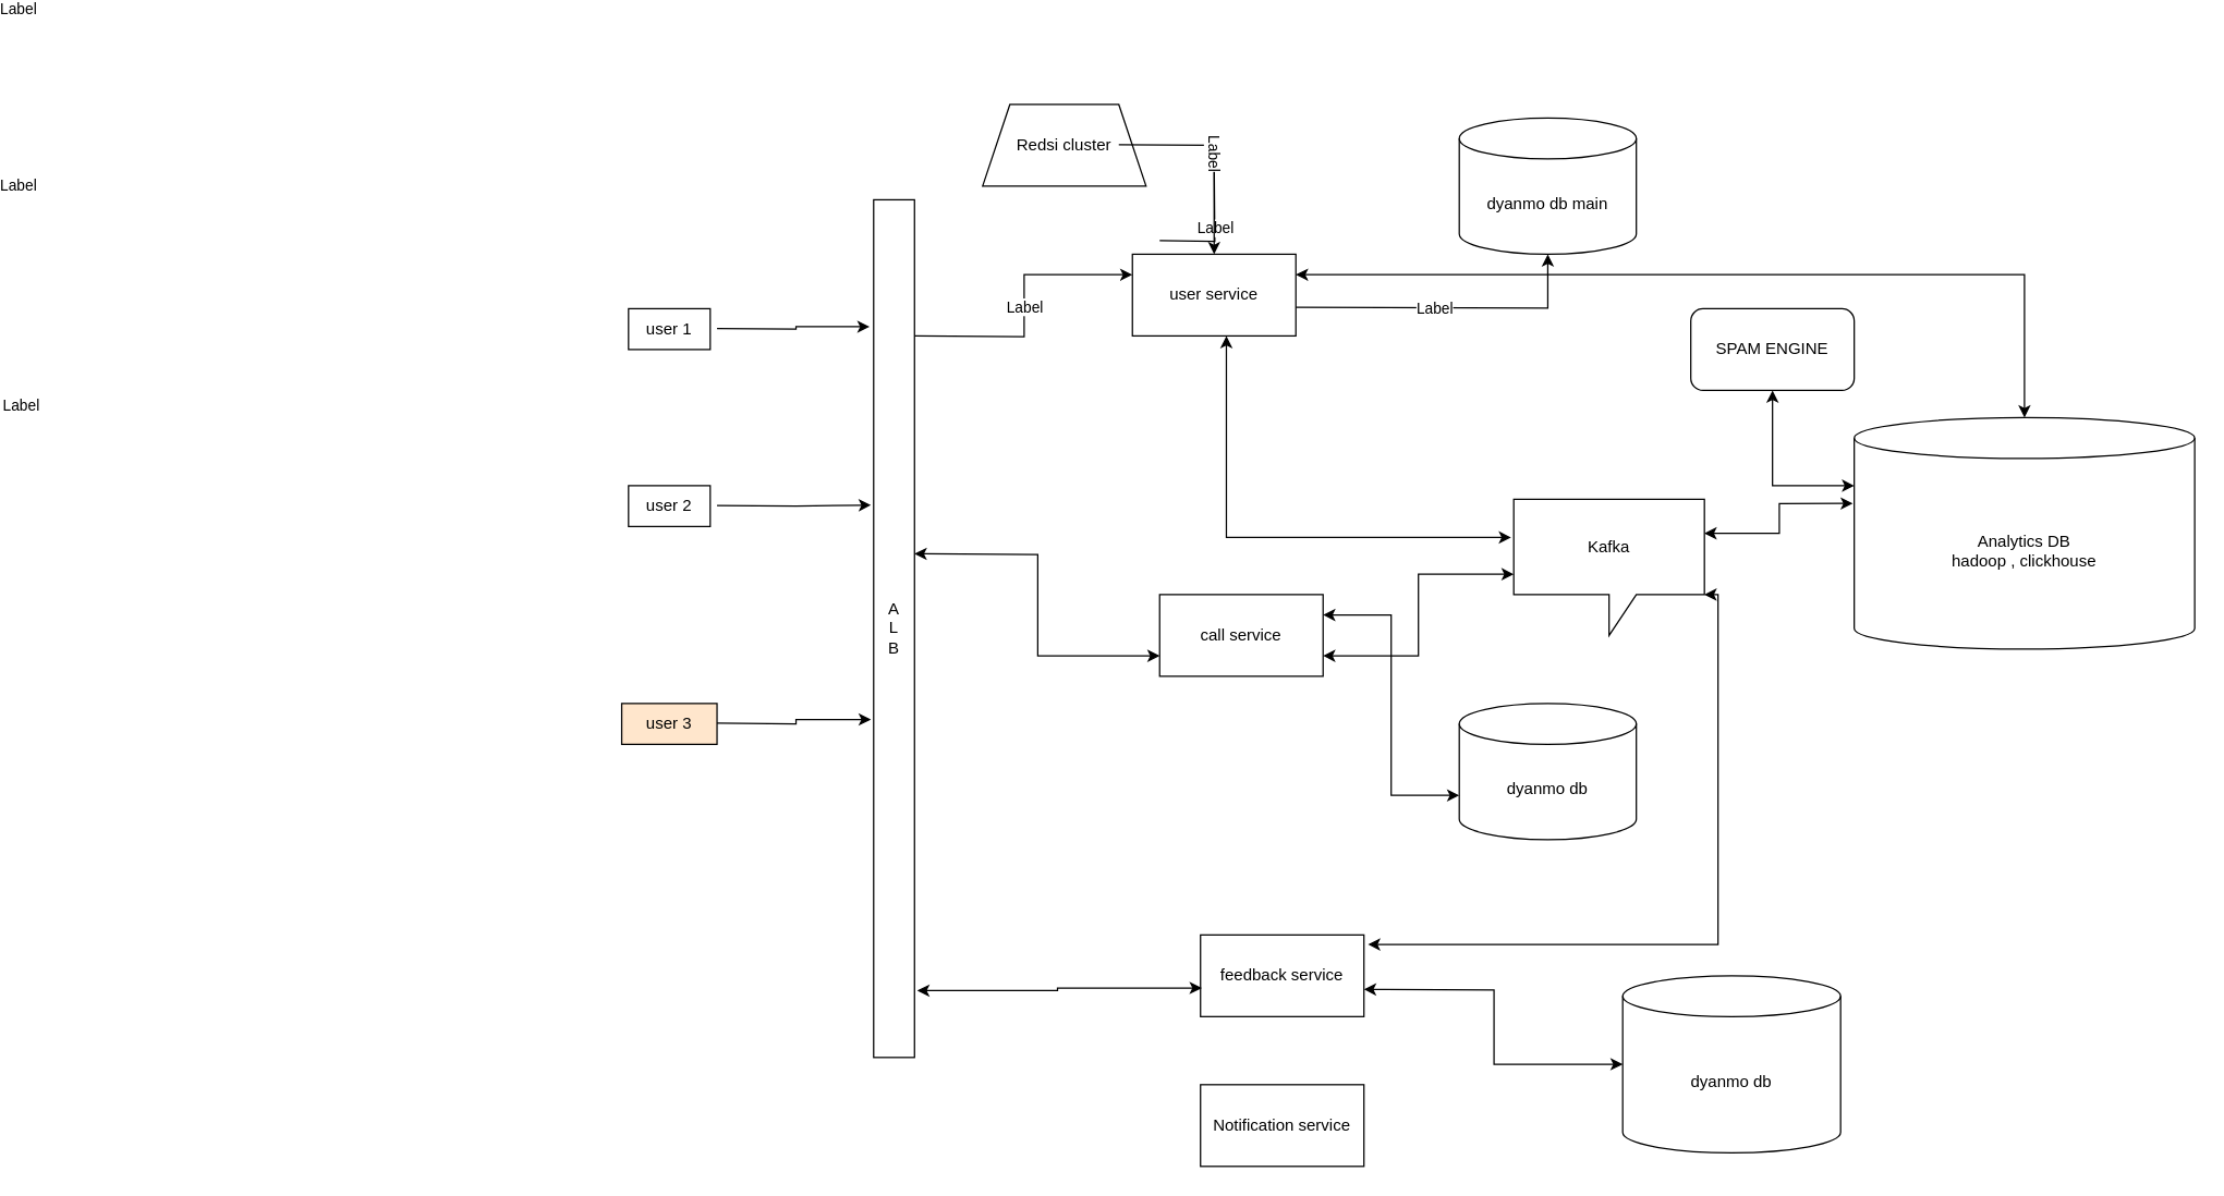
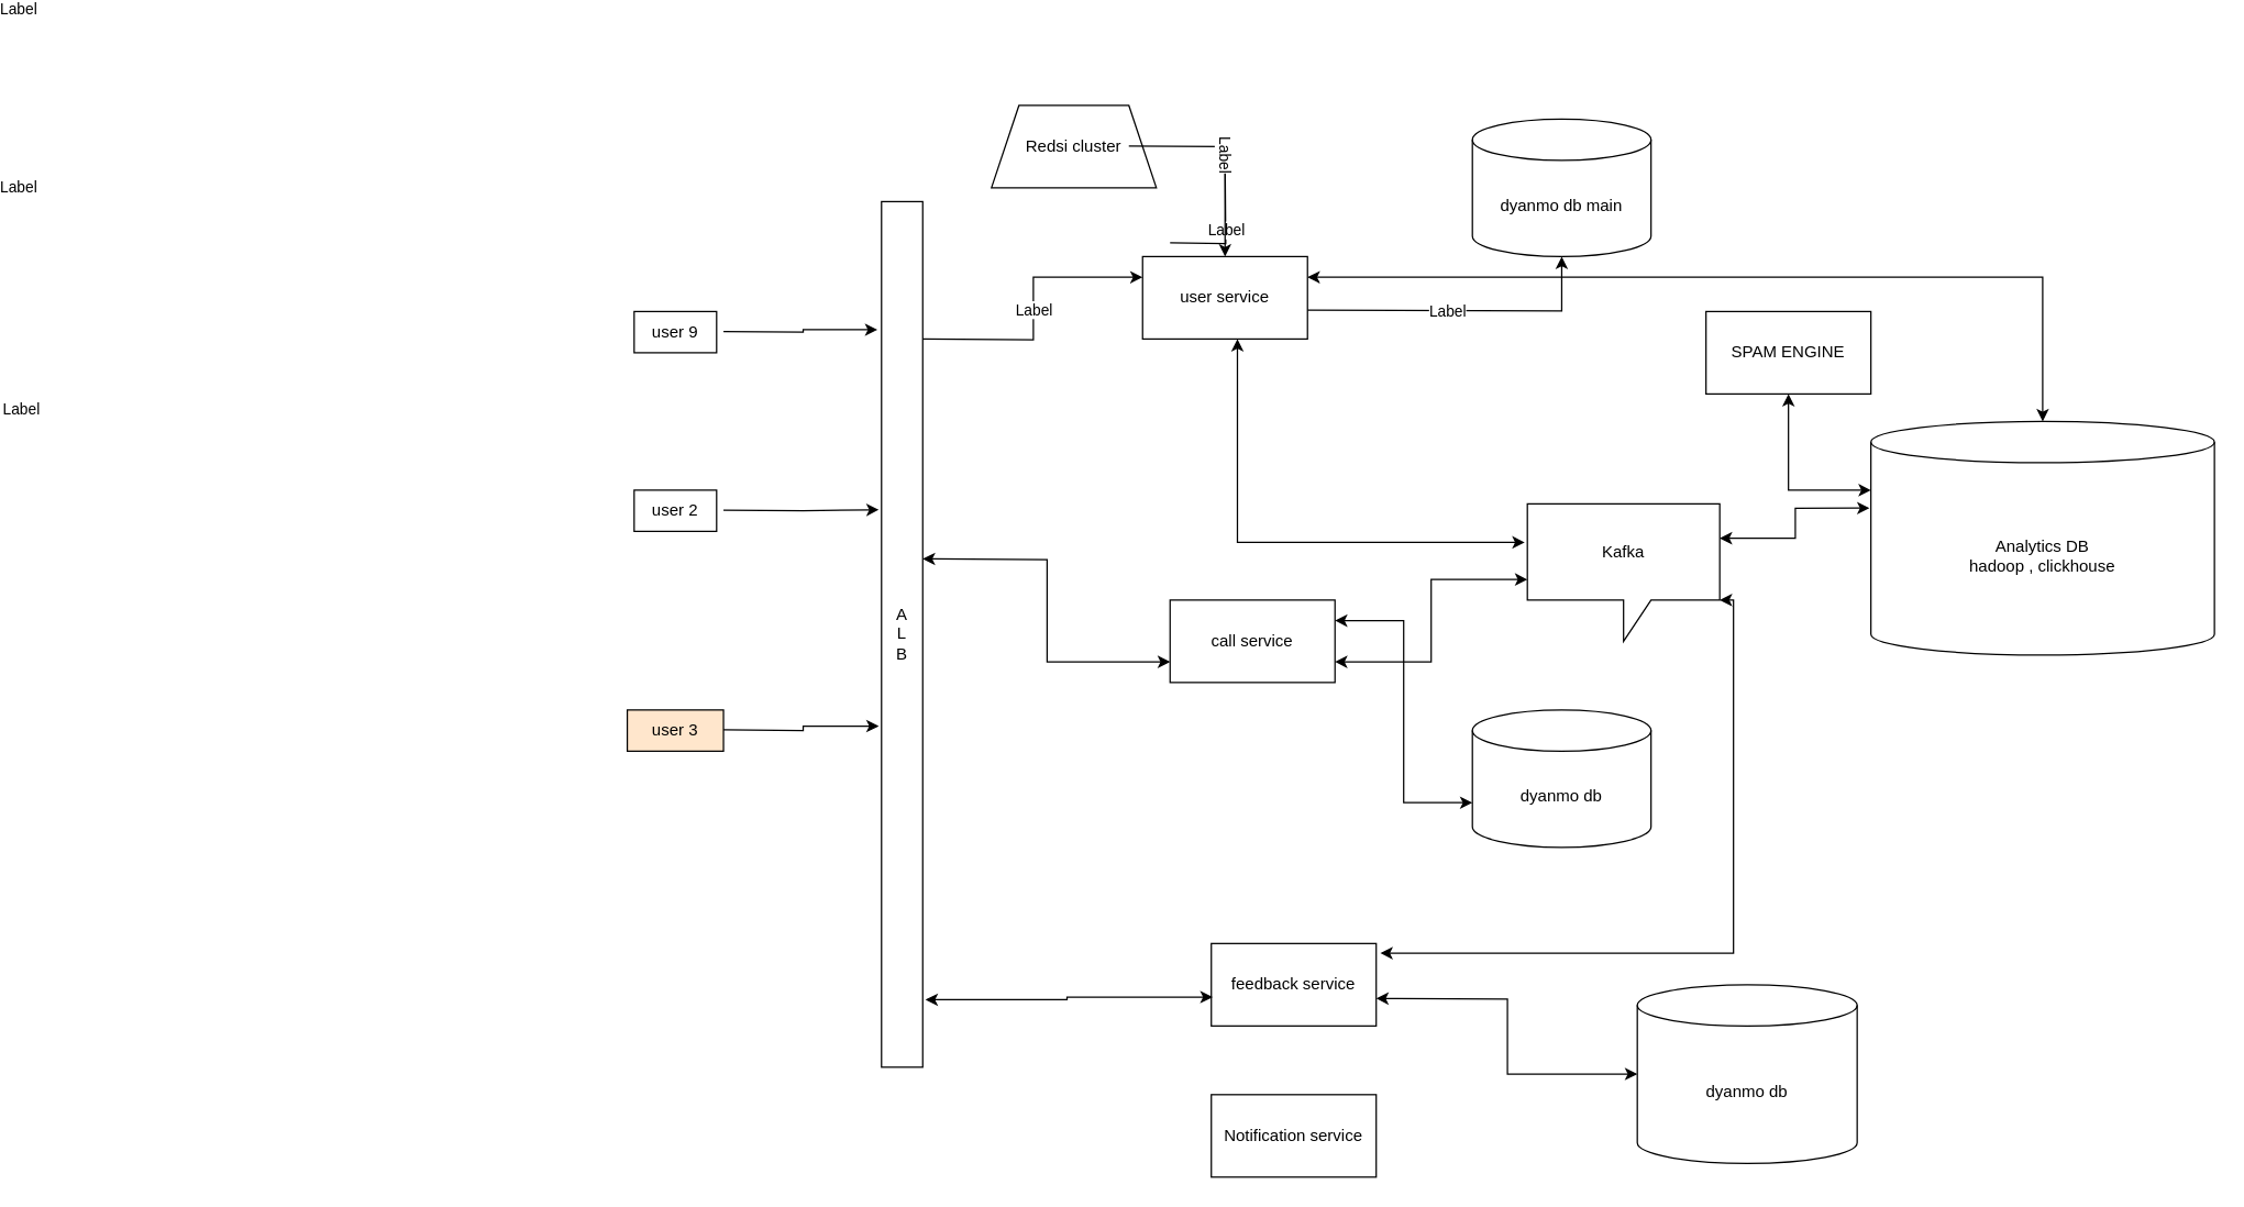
  <mxCell id="0" />
  <mxCell id="1" parent="0" />
- <mxCell id="2" value="user 1" style="rounded=0;whiteSpace=wrap;html=1;" vertex="1" parent="1"><mxGeometry x="25" y="170" width="60" height="30" as="geometry" /></mxCell>
+ <mxCell id="2" value="user 9" style="rounded=0;whiteSpace=wrap;html=1;" vertex="1" parent="1"><mxGeometry x="25" y="170" width="60" height="30" as="geometry" /></mxCell>
  <mxCell id="3" value="user 3" style="rounded=0;whiteSpace=wrap;html=1;fillColor=#ffe6cc;" vertex="1" parent="1"><mxGeometry x="20" y="460" width="70" height="30" as="geometry" /></mxCell>
  <mxCell id="4" value="user 2" style="rounded=0;whiteSpace=wrap;html=1;" vertex="1" parent="1"><mxGeometry x="25" y="300" width="60" height="30" as="geometry" /></mxCell>
  <mxCell id="5" value="A&lt;br&gt;L&lt;br&gt;B" style="rounded=0;whiteSpace=wrap;html=1;" vertex="1" parent="1"><mxGeometry x="205" y="90" width="30" height="630" as="geometry" /></mxCell>
  <mxCell id="6" value="user service" style="rounded=0;whiteSpace=wrap;html=1;" vertex="1" parent="1"><mxGeometry x="395" y="130" width="120" height="60" as="geometry" /></mxCell>
  <mxCell id="7" value="" style="endArrow=classic;html=1;rounded=0;edgeStyle=orthogonalEdgeStyle;entryX=-0.1;entryY=0.148;entryDx=0;entryDy=0;entryPerimeter=0;" edge="1" parent="1" target="5"><mxGeometry relative="1" as="geometry"><mxPoint x="90" y="184.5" as="sourcePoint" /><mxPoint x="190" y="184.5" as="targetPoint" /></mxGeometry></mxCell>
  <mxCell id="8" value="Label" style="edgeLabel;resizable=0;html=1;align=center;verticalAlign=middle;" connectable="0" vertex="1" parent="7"><mxGeometry relative="1" as="geometry"><mxPoint x="-570" y="-235" as="offset" /></mxGeometry></mxCell>
  <mxCell id="9" value="" style="endArrow=classic;html=1;rounded=0;edgeStyle=orthogonalEdgeStyle;entryX=-0.067;entryY=0.606;entryDx=0;entryDy=0;entryPerimeter=0;" edge="1" parent="1" target="5"><mxGeometry relative="1" as="geometry"><mxPoint x="90" y="474.5" as="sourcePoint" /><mxPoint x="190" y="474.5" as="targetPoint" /></mxGeometry></mxCell>
  <mxCell id="10" value="Label" style="edgeLabel;resizable=0;html=1;align=center;verticalAlign=middle;" connectable="0" vertex="1" parent="9"><mxGeometry relative="1" as="geometry"><mxPoint x="-570" y="-235" as="offset" /></mxGeometry></mxCell>
  <mxCell id="11" value="" style="endArrow=classic;html=1;rounded=0;edgeStyle=orthogonalEdgeStyle;entryX=-0.067;entryY=0.356;entryDx=0;entryDy=0;entryPerimeter=0;" edge="1" parent="1" target="5"><mxGeometry relative="1" as="geometry"><mxPoint x="90" y="314.5" as="sourcePoint" /><mxPoint x="190" y="314.5" as="targetPoint" /></mxGeometry></mxCell>
  <mxCell id="12" value="Label" style="edgeLabel;resizable=0;html=1;align=center;verticalAlign=middle;" connectable="0" vertex="1" parent="11"><mxGeometry relative="1" as="geometry"><mxPoint x="-570" y="-235" as="offset" /></mxGeometry></mxCell>
  <mxCell id="13" value="" style="endArrow=classic;html=1;rounded=0;edgeStyle=orthogonalEdgeStyle;entryX=0;entryY=0.25;entryDx=0;entryDy=0;" edge="1" parent="1" target="6"><mxGeometry relative="1" as="geometry"><mxPoint x="235" y="190" as="sourcePoint" /><mxPoint x="335" y="190" as="targetPoint" /></mxGeometry></mxCell>
  <mxCell id="14" value="Label" style="edgeLabel;resizable=0;html=1;align=center;verticalAlign=middle;" connectable="0" vertex="1" parent="13"><mxGeometry relative="1" as="geometry" /></mxCell>
  <mxCell id="15" value="dyanmo db main" style="shape=cylinder3;whiteSpace=wrap;html=1;boundedLbl=1;backgroundOutline=1;size=15;" vertex="1" parent="1"><mxGeometry x="635" y="30" width="130" height="100" as="geometry" /></mxCell>
  <mxCell id="16" value="Redsi cluster" style="shape=trapezoid;perimeter=trapezoidPerimeter;whiteSpace=wrap;html=1;fixedSize=1;" vertex="1" parent="1"><mxGeometry x="285" y="20" width="120" height="60" as="geometry" /></mxCell>
  <mxCell id="17" value="" style="endArrow=classic;html=1;rounded=0;edgeStyle=orthogonalEdgeStyle;" edge="1" parent="1" target="15"><mxGeometry relative="1" as="geometry"><mxPoint x="515" y="169" as="sourcePoint" /><mxPoint x="615" y="169" as="targetPoint" /></mxGeometry></mxCell>
  <mxCell id="18" value="Label" style="edgeLabel;resizable=0;html=1;align=center;verticalAlign=middle;" connectable="0" vertex="1" parent="17"><mxGeometry relative="1" as="geometry"><mxPoint x="-10" as="offset" /></mxGeometry></mxCell>
  <mxCell id="19" value="" style="endArrow=classic;html=1;rounded=0;edgeStyle=orthogonalEdgeStyle;" edge="1" parent="1"><mxGeometry relative="1" as="geometry"><mxPoint x="415" y="120" as="sourcePoint" /><mxPoint x="455" y="59.5" as="targetPoint" /></mxGeometry></mxCell>
  <mxCell id="20" value="Label" style="edgeLabel;resizable=0;html=1;align=center;verticalAlign=middle;" connectable="0" vertex="1" parent="19"><mxGeometry relative="1" as="geometry" /></mxCell>
  <mxCell id="21" value="" style="endArrow=classic;html=1;rounded=0;edgeStyle=orthogonalEdgeStyle;" edge="1" parent="1" target="6"><mxGeometry relative="1" as="geometry"><mxPoint x="385" y="49.5" as="sourcePoint" /><mxPoint x="355" y="120" as="targetPoint" /></mxGeometry></mxCell>
  <mxCell id="22" value="Label" style="edgeLabel;resizable=0;html=1;align=center;verticalAlign=middle;rotation=90;" connectable="0" vertex="1" parent="21"><mxGeometry relative="1" as="geometry" /></mxCell>
  <mxCell id="23" value="call service" style="rounded=0;whiteSpace=wrap;html=1;" vertex="1" parent="1"><mxGeometry x="415" y="380" width="120" height="60" as="geometry" /></mxCell>
  <mxCell id="24" value="feedback service" style="rounded=0;whiteSpace=wrap;html=1;" vertex="1" parent="1"><mxGeometry x="445" y="630" width="120" height="60" as="geometry" /></mxCell>
  <mxCell id="25" value="" style="endArrow=classic;startArrow=classic;html=1;rounded=0;edgeStyle=orthogonalEdgeStyle;entryX=0.008;entryY=0.65;entryDx=0;entryDy=0;entryPerimeter=0;exitX=1.067;exitY=0.922;exitDx=0;exitDy=0;exitPerimeter=0;" edge="1" parent="1" source="5" target="24"><mxGeometry width="50" height="50" relative="1" as="geometry"><mxPoint x="235" y="489.5" as="sourcePoint" /><mxPoint x="375" y="480" as="targetPoint" /></mxGeometry></mxCell>
  <mxCell id="26" value="" style="endArrow=classic;startArrow=classic;html=1;rounded=0;edgeStyle=orthogonalEdgeStyle;entryX=0;entryY=0.75;entryDx=0;entryDy=0;" edge="1" parent="1" target="23"><mxGeometry width="50" height="50" relative="1" as="geometry"><mxPoint x="235" y="350" as="sourcePoint" /><mxPoint x="285" y="300" as="targetPoint" /></mxGeometry></mxCell>
  <mxCell id="27" value="Kafka" style="shape=callout;whiteSpace=wrap;html=1;perimeter=calloutPerimeter;" vertex="1" parent="1"><mxGeometry x="675" y="310" width="140" height="100" as="geometry" /></mxCell>
  <mxCell id="28" value="" style="endArrow=classic;startArrow=classic;html=1;rounded=0;edgeStyle=orthogonalEdgeStyle;entryX=0.575;entryY=1;entryDx=0;entryDy=0;entryPerimeter=0;exitX=-0.014;exitY=0.28;exitDx=0;exitDy=0;exitPerimeter=0;" edge="1" parent="1" source="27" target="6"><mxGeometry width="50" height="50" relative="1" as="geometry"><mxPoint x="695" y="450" as="sourcePoint" /><mxPoint x="745" y="400" as="targetPoint" /></mxGeometry></mxCell>
  <mxCell id="29" value="" style="endArrow=classic;startArrow=classic;html=1;rounded=0;edgeStyle=orthogonalEdgeStyle;entryX=0;entryY=0.55;entryDx=0;entryDy=0;entryPerimeter=0;exitX=1;exitY=0.75;exitDx=0;exitDy=0;" edge="1" parent="1" source="23" target="27"><mxGeometry width="50" height="50" relative="1" as="geometry"><mxPoint x="695" y="450" as="sourcePoint" /><mxPoint x="745" y="400" as="targetPoint" /></mxGeometry></mxCell>
  <mxCell id="30" value="Analytics DB&lt;br&gt;hadoop , clickhouse" style="shape=cylinder3;whiteSpace=wrap;html=1;boundedLbl=1;backgroundOutline=1;size=15;" vertex="1" parent="1"><mxGeometry x="925" y="250" width="250" height="170" as="geometry" /></mxCell>
  <mxCell id="31" value="" style="endArrow=classic;startArrow=classic;html=1;rounded=0;edgeStyle=orthogonalEdgeStyle;entryX=-0.004;entryY=0.371;entryDx=0;entryDy=0;entryPerimeter=0;exitX=1;exitY=0.25;exitDx=0;exitDy=0;exitPerimeter=0;" edge="1" parent="1" source="27" target="30"><mxGeometry width="50" height="50" relative="1" as="geometry"><mxPoint x="695" y="450" as="sourcePoint" /><mxPoint x="745" y="400" as="targetPoint" /></mxGeometry></mxCell>
  <mxCell id="32" value="dyanmo db" style="shape=cylinder3;whiteSpace=wrap;html=1;boundedLbl=1;backgroundOutline=1;size=15;" vertex="1" parent="1"><mxGeometry x="635" y="460" width="130" height="100" as="geometry" /></mxCell>
  <mxCell id="33" value="" style="endArrow=classic;startArrow=classic;html=1;rounded=0;edgeStyle=orthogonalEdgeStyle;exitX=0;exitY=0;exitDx=0;exitDy=67.5;exitPerimeter=0;entryX=1;entryY=0.25;entryDx=0;entryDy=0;" edge="1" parent="1" source="32" target="23"><mxGeometry width="50" height="50" relative="1" as="geometry"><mxPoint x="429.75" y="489.5" as="sourcePoint" /><mxPoint x="479.75" y="439.5" as="targetPoint" /></mxGeometry></mxCell>
  <mxCell id="34" value="Notification service" style="rounded=0;whiteSpace=wrap;html=1;" vertex="1" parent="1"><mxGeometry x="445" y="740" width="120" height="60" as="geometry" /></mxCell>
  <mxCell id="35" value="" style="endArrow=classic;startArrow=classic;html=1;rounded=0;edgeStyle=orthogonalEdgeStyle;entryX=0;entryY=0;entryDx=140;entryDy=70;entryPerimeter=0;exitX=1.025;exitY=0.117;exitDx=0;exitDy=0;exitPerimeter=0;" edge="1" parent="1" source="24" target="27"><mxGeometry width="50" height="50" relative="1" as="geometry"><mxPoint x="695" y="450" as="sourcePoint" /><mxPoint x="745" y="400" as="targetPoint" /></mxGeometry></mxCell>
  <mxCell id="36" value="dyanmo db&lt;br&gt;" style="shape=cylinder3;whiteSpace=wrap;html=1;boundedLbl=1;backgroundOutline=1;size=15;" vertex="1" parent="1"><mxGeometry x="755" y="660" width="160" height="130" as="geometry" /></mxCell>
  <mxCell id="37" value="" style="endArrow=classic;startArrow=classic;html=1;rounded=0;edgeStyle=orthogonalEdgeStyle;entryX=0;entryY=0.5;entryDx=0;entryDy=0;entryPerimeter=0;" edge="1" parent="1" target="36"><mxGeometry width="50" height="50" relative="1" as="geometry"><mxPoint x="565" y="670" as="sourcePoint" /><mxPoint x="615" y="620" as="targetPoint" /></mxGeometry></mxCell>
  <mxCell id="38" value="" style="endArrow=classic;startArrow=classic;html=1;rounded=0;edgeStyle=orthogonalEdgeStyle;exitX=0;exitY=0;exitDx=0;exitDy=50;exitPerimeter=0;" edge="1" parent="1" source="30" target="39"><mxGeometry width="50" height="50" relative="1" as="geometry"><mxPoint x="1024.75" y="129.5" as="sourcePoint" /><mxPoint x="1074.75" y="79.5" as="targetPoint" /></mxGeometry></mxCell>
- <mxCell id="39" value="SPAM ENGINE" style="whiteSpace=wrap;html=1;rounded=1;" vertex="1" parent="1"><mxGeometry x="805" y="170" width="120" height="60" as="geometry" /></mxCell>
+ <mxCell id="39" value="SPAM ENGINE" style="rounded=0;whiteSpace=wrap;html=1;" vertex="1" parent="1"><mxGeometry x="805" y="170" width="120" height="60" as="geometry" /></mxCell>
  <mxCell id="40" value="" style="endArrow=classic;startArrow=classic;html=1;rounded=0;edgeStyle=orthogonalEdgeStyle;exitX=1;exitY=0.25;exitDx=0;exitDy=0;" edge="1" parent="1" source="6" target="30"><mxGeometry width="50" height="50" relative="1" as="geometry"><mxPoint x="685" y="250" as="sourcePoint" /><mxPoint x="735" y="200" as="targetPoint" /></mxGeometry></mxCell>
